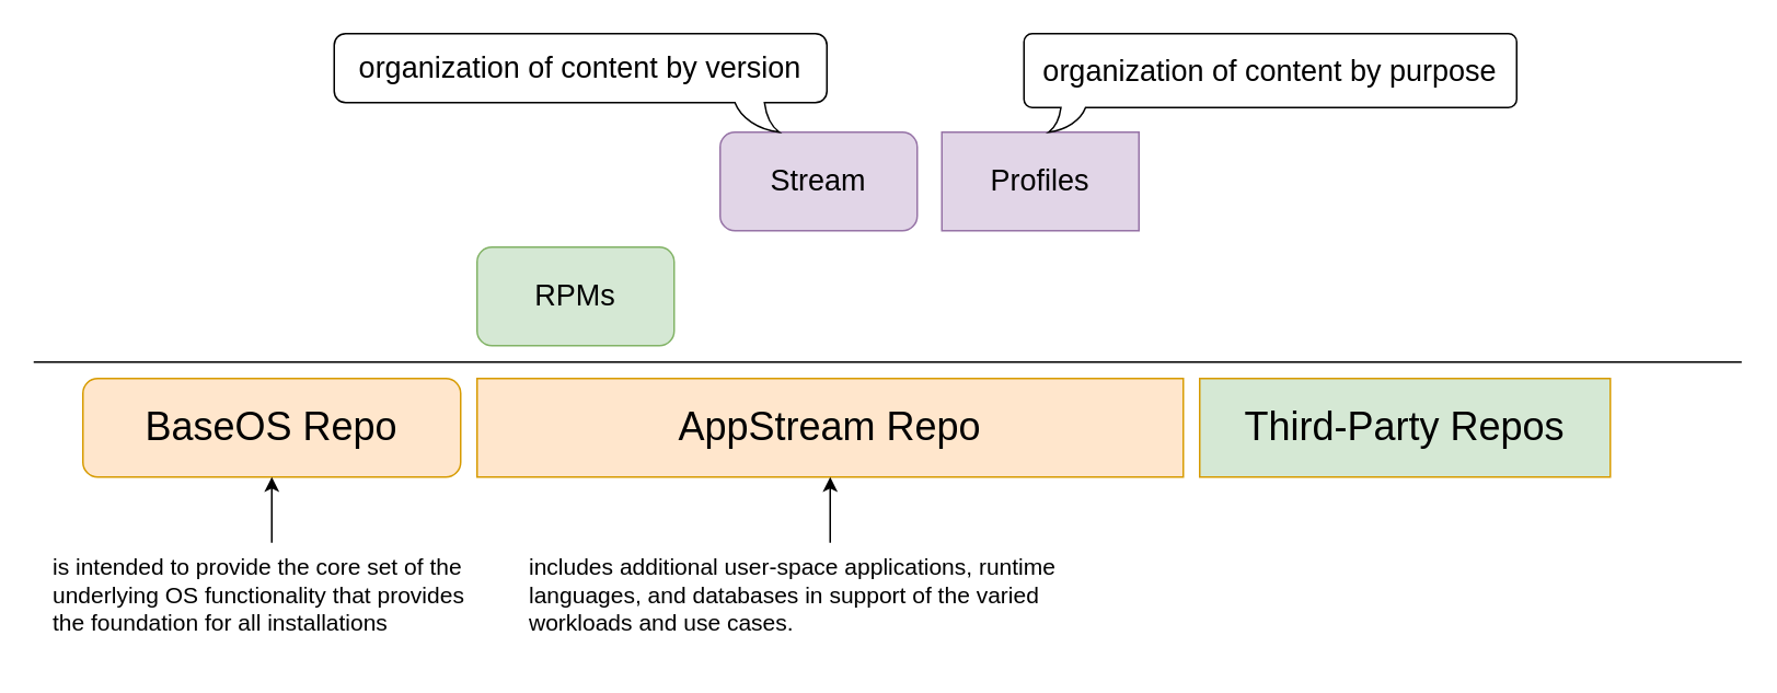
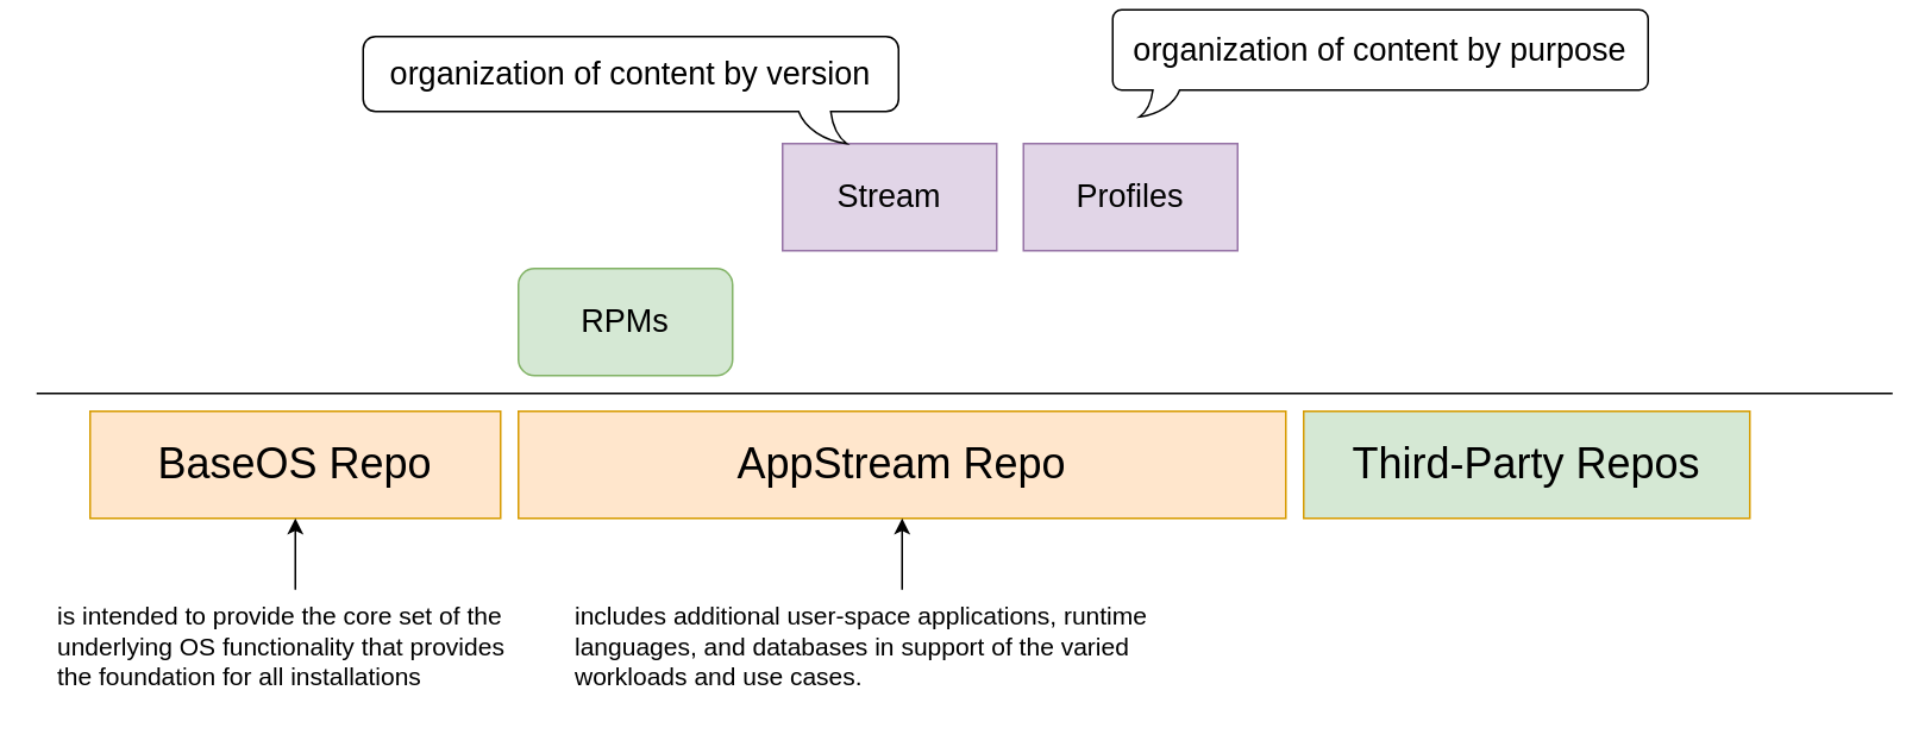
  <mxCell id="0" />
  <mxCell id="1" parent="0" />
- <mxCell id="2" value="&lt;div style=&quot;font-size: 24px&quot;&gt;BaseOS Repo&lt;br&gt;&lt;/div&gt;" style="whiteSpace=wrap;html=1;fillColor=#ffe6cc;strokeColor=#d79b00;fontSize=24;rounded=1;" vertex="1" parent="1"><mxGeometry x="50" y="230" width="230" height="60" as="geometry" /></mxCell>
+ <mxCell id="2" value="&lt;div style=&quot;font-size: 24px&quot;&gt;BaseOS Repo&lt;br&gt;&lt;/div&gt;" style="rounded=0;whiteSpace=wrap;html=1;fillColor=#ffe6cc;strokeColor=#d79b00;fontSize=24;" vertex="1" parent="1"><mxGeometry x="50" y="230" width="230" height="60" as="geometry" /></mxCell>
  <mxCell id="3" value="&lt;div&gt;AppStream Repo&lt;br&gt;&lt;/div&gt;" style="rounded=0;whiteSpace=wrap;html=1;fillColor=#ffe6cc;strokeColor=#d79b00;fontSize=24;" vertex="1" parent="1"><mxGeometry x="290" y="230" width="430" height="60" as="geometry" /></mxCell>
  <mxCell id="4" value="" style="endArrow=none;html=1;rounded=0;fontSize=24;" edge="1" parent="1"><mxGeometry width="50" height="50" relative="1" as="geometry"><mxPoint x="20" y="220" as="sourcePoint" /><mxPoint x="1060" y="220" as="targetPoint" /></mxGeometry></mxCell>
  <mxCell id="5" value="RPMs" style="rounded=1;whiteSpace=wrap;html=1;fontSize=18;fillColor=#d5e8d4;strokeColor=#82b366;" vertex="1" parent="1"><mxGeometry x="290" y="150" width="120" height="60" as="geometry" /></mxCell>
- <mxCell id="6" value="Stream" style="rounded=1;whiteSpace=wrap;html=1;fontSize=18;fillColor=#e1d5e7;strokeColor=#9673a6;" vertex="1" parent="1"><mxGeometry x="438" y="80" width="120" height="60" as="geometry" /></mxCell>
+ <mxCell id="6" value="Stream" style="whiteSpace=wrap;html=1;fontSize=18;fillColor=#e1d5e7;strokeColor=#9673a6;rounded=0;" vertex="1" parent="1"><mxGeometry x="438" y="80" width="120" height="60" as="geometry" /></mxCell>
  <mxCell id="7" value="&lt;div&gt;Profiles&lt;/div&gt;" style="whiteSpace=wrap;html=1;fontSize=18;fillColor=#e1d5e7;strokeColor=#9673a6;rounded=0;" vertex="1" parent="1"><mxGeometry x="573" y="80" width="120" height="60" as="geometry" /></mxCell>
  <mxCell id="8" value="organization of content by version " style="whiteSpace=wrap;html=1;shape=mxgraph.basic.roundRectCallout;dx=47;dy=18;size=7;boundedLbl=1;fontSize=18;flipH=1;" vertex="1" parent="1"><mxGeometry x="203" y="20" width="300" height="60" as="geometry" /></mxCell>
- <mxCell id="9" value="organization of content by purpose" style="whiteSpace=wrap;html=1;shape=mxgraph.basic.roundRectCallout;dx=30;dy=15;size=5;boundedLbl=1;fontSize=18;" vertex="1" parent="1"><mxGeometry x="623" y="20" width="300" height="60" as="geometry" /></mxCell>
+ <mxCell id="9" value="organization of content by purpose" style="whiteSpace=wrap;html=1;shape=mxgraph.basic.roundRectCallout;dx=30;dy=15;size=5;boundedLbl=1;fontSize=18;" vertex="1" parent="1"><mxGeometry x="623" y="5" width="300" height="60" as="geometry" /></mxCell>
  <mxCell id="10" value="Third-Party Repos" style="rounded=0;whiteSpace=wrap;html=1;fillColor=#d5e8d4;strokeColor=#d79b00;fontSize=24;" vertex="1" parent="1"><mxGeometry x="730" y="230" width="250" height="60" as="geometry" /></mxCell>
  <mxCell id="11" value="is intended to provide the core set of the underlying OS functionality that provides the foundation for all installations" style="text;whiteSpace=wrap;html=1;fontSize=14;" vertex="1" parent="1"><mxGeometry x="30" y="330" width="270" height="70" as="geometry" /></mxCell>
  <mxCell id="12" value="includes additional user-space applications, runtime languages, and databases in support of the varied workloads and use cases." style="text;whiteSpace=wrap;html=1;fontSize=14;" vertex="1" parent="1"><mxGeometry x="320" y="330" width="370" height="60" as="geometry" /></mxCell>
  <mxCell id="13" value="" style="endArrow=classic;html=1;rounded=0;fontSize=14;exitX=0.5;exitY=0;exitDx=0;exitDy=0;" edge="1" parent="1" source="11" target="2"><mxGeometry width="50" height="50" relative="1" as="geometry"><mxPoint x="110" y="340" as="sourcePoint" /><mxPoint x="160" y="290" as="targetPoint" /></mxGeometry></mxCell>
  <mxCell id="14" value="" style="endArrow=classic;html=1;rounded=0;fontSize=14;exitX=0.5;exitY=0;exitDx=0;exitDy=0;entryX=0.5;entryY=1;entryDx=0;entryDy=0;" edge="1" parent="1" source="12" target="3"><mxGeometry width="50" height="50" relative="1" as="geometry"><mxPoint x="430" y="280" as="sourcePoint" /><mxPoint x="480" y="230" as="targetPoint" /></mxGeometry></mxCell>
